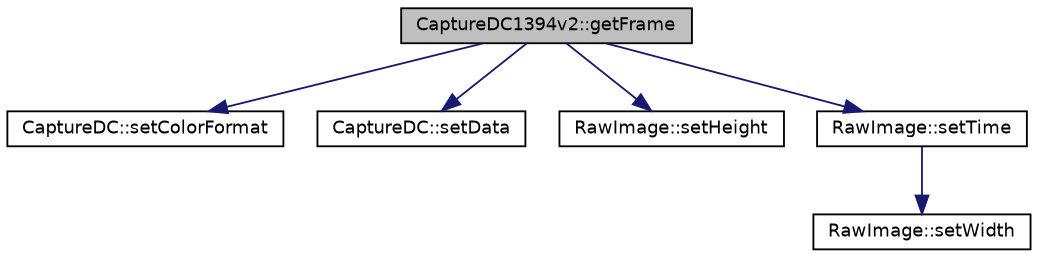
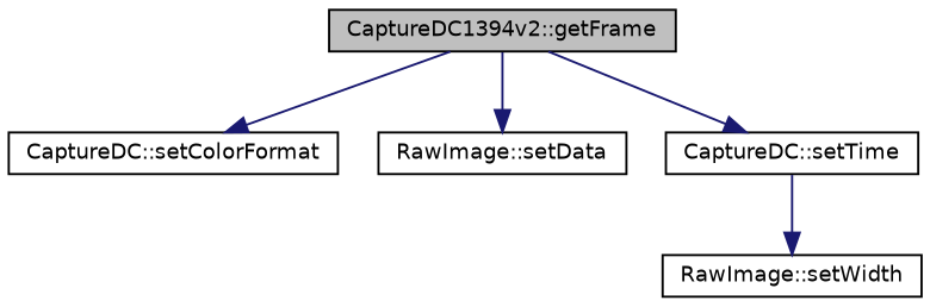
  digraph {
    rankdir=TB
    node [color=black fillcolor=white fontname=Helvetica fontsize=10 shape=record style=filled]
    edge [color=midnightblue fontname=Helvetica fontsize=10 labelfontname=Helvetica labelfontsize=10 style=solid]
    n1 [fillcolor=grey75 fontcolor=black height=0.2 label="CaptureDC1394v2::getFrame" width=0.4]
    n2 [height=0.2 label="CaptureDC::setColorFormat" width=0.4]
-   n3 [height=0.2 label="CaptureDC::setData" width=0.4]
-   n4 [height=0.2 label="RawImage::setHeight" width=0.4]
-   n5 [height=0.2 label="RawImage::setTime" width=0.4]
+   n3 [height=0.2 label="RawImage::setData" width=0.4]
+   n5 [height=0.2 label="CaptureDC::setTime" width=0.4]
    n6 [height=0.2 label="RawImage::setWidth" width=0.4]
    n1 -> n2
    n1 -> n3
-   n1 -> n4
    n1 -> n5
    n5 -> n6
  }
